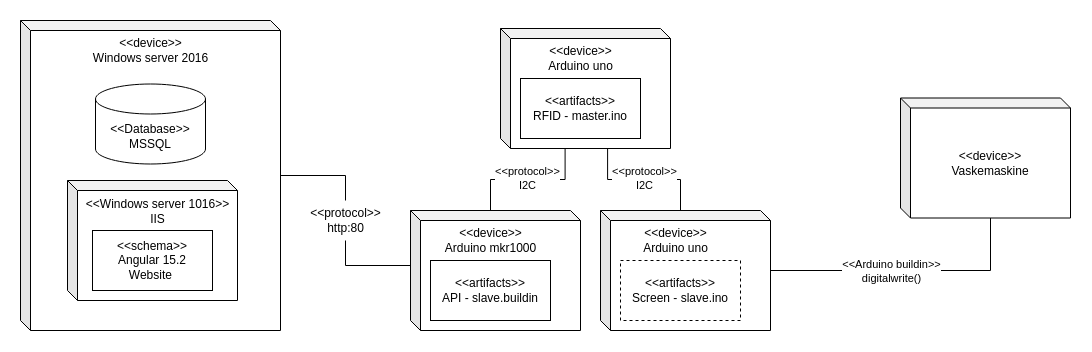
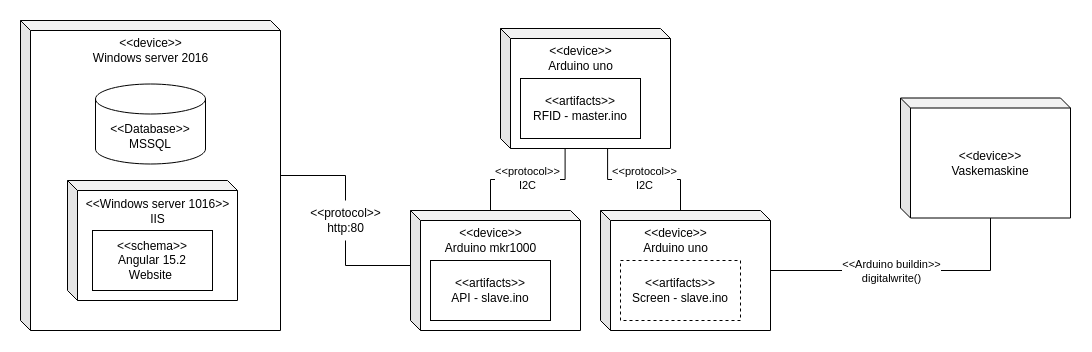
  <mxCell id="0" />
  <mxCell id="1" parent="0" />
  <mxCell id="2" style="edgeStyle=orthogonalEdgeStyle;rounded=0;orthogonalLoop=1;jettySize=auto;html=1;entryX=0;entryY=0;entryDx=0;entryDy=55;entryPerimeter=0;endArrow=none;endFill=0;" edge="1" parent="1" source="3" target="14"><mxGeometry relative="1" as="geometry" /></mxCell>
  <mxCell id="3" value="&lt;p style=&quot;line-height: 190%&quot;&gt;&lt;br&gt;&lt;/p&gt;" style="shape=cube;whiteSpace=wrap;html=1;boundedLbl=1;backgroundOutline=1;darkOpacity=0.05;darkOpacity2=0.1;size=10;" parent="1" vertex="1"><mxGeometry x="20" y="20" width="260" height="310" as="geometry" /></mxCell>
  <mxCell id="4" value="" style="shape=cube;whiteSpace=wrap;html=1;boundedLbl=1;backgroundOutline=1;darkOpacity=0.05;darkOpacity2=0.1;size=10;align=center;" parent="1" vertex="1"><mxGeometry x="67" y="180" width="170" height="120" as="geometry" /></mxCell>
  <mxCell id="5" value="&amp;lt;&amp;lt;device&amp;gt;&amp;gt;&lt;br&gt;Vaskemaskine" style="shape=cube;whiteSpace=wrap;html=1;boundedLbl=1;backgroundOutline=1;darkOpacity=0.05;darkOpacity2=0.1;size=10;" parent="1" vertex="1"><mxGeometry x="900" y="97.5" width="170" height="120" as="geometry" /></mxCell>
  <mxCell id="6" value="&amp;lt;&amp;lt;Database&amp;gt;&amp;gt;&lt;br&gt;MSSQL" style="shape=cylinder3;whiteSpace=wrap;html=1;boundedLbl=1;backgroundOutline=1;size=15;" parent="1" vertex="1"><mxGeometry x="95" y="83.5" width="110" height="80" as="geometry" /></mxCell>
  <mxCell id="7" value="&lt;span&gt;&amp;lt;&amp;lt;device&amp;gt;&amp;gt;&lt;br&gt;Windows server 2016&lt;br&gt;&lt;/span&gt;" style="text;html=1;align=center;verticalAlign=middle;resizable=0;points=[];autosize=1;strokeColor=none;" parent="1" vertex="1"><mxGeometry x="85" y="35" width="130" height="30" as="geometry" /></mxCell>
  <mxCell id="8" value="&amp;lt;&amp;lt;schema&amp;gt;&amp;gt;&lt;br&gt;Angular 15.2&lt;br&gt;Website&amp;nbsp;" style="rounded=0;whiteSpace=wrap;html=1;" parent="1" vertex="1"><mxGeometry x="92" y="230" width="120" height="60" as="geometry" /></mxCell>
  <mxCell id="9" style="edgeStyle=orthogonalEdgeStyle;rounded=0;orthogonalLoop=1;jettySize=auto;html=1;entryX=0;entryY=0;entryDx=80;entryDy=0;entryPerimeter=0;exitX=0.63;exitY=1;exitDx=0;exitDy=0;exitPerimeter=0;endArrow=none;endFill=0;" parent="1" source="12" target="18" edge="1"><mxGeometry relative="1" as="geometry" /></mxCell>
  <mxCell id="10" style="edgeStyle=orthogonalEdgeStyle;rounded=0;orthogonalLoop=1;jettySize=auto;html=1;entryX=0;entryY=0;entryDx=80;entryDy=0;entryPerimeter=0;exitX=0.38;exitY=1;exitDx=0;exitDy=0;exitPerimeter=0;endArrow=none;endFill=0;" parent="1" source="12" target="14" edge="1"><mxGeometry relative="1" as="geometry" /></mxCell>
  <mxCell id="11" value="&amp;lt;&amp;lt;protocol&amp;gt;&amp;gt;&lt;br&gt;I2C" style="edgeLabel;html=1;align=center;verticalAlign=middle;resizable=0;points=[];" parent="10" vertex="1" connectable="0"><mxGeometry x="-0.254" y="1" relative="1" as="geometry"><mxPoint x="-18" y="-3" as="offset" /></mxGeometry></mxCell>
  <mxCell id="12" value="" style="shape=cube;whiteSpace=wrap;html=1;boundedLbl=1;backgroundOutline=1;darkOpacity=0.05;darkOpacity2=0.1;size=10;points=[[0,0,0,0,0],[0,0,0,0,55],[0,0,0,0,110],[0,0,0,5,115],[0,0,0,80,0],[0,0,0,160,0],[0,0,0,165,5],[0,0,0,170,10],[0,0,0,170,65],[0.13,1,0,0,0],[0.25,1,0,0,0],[0.38,1,0,0,0],[0.5,1,0,0,0],[0.63,1,0,0,0],[0.75,1,0,0,0],[0.88,1,0,0,0]];" parent="1" vertex="1"><mxGeometry x="500" y="28" width="170" height="120" as="geometry" /></mxCell>
  <mxCell id="13" value="&amp;lt;&amp;lt;device&amp;gt;&amp;gt;&lt;br&gt;Arduino uno" style="text;html=1;align=center;verticalAlign=middle;resizable=0;points=[];autosize=1;strokeColor=none;" parent="1" vertex="1"><mxGeometry x="540" y="43" width="80" height="30" as="geometry" /></mxCell>
  <mxCell id="14" value="" style="shape=cube;whiteSpace=wrap;html=1;boundedLbl=1;backgroundOutline=1;darkOpacity=0.05;darkOpacity2=0.1;size=10;" parent="1" vertex="1"><mxGeometry x="410" y="210" width="170" height="120" as="geometry" /></mxCell>
  <mxCell id="15" value="&amp;lt;&amp;lt;device&amp;gt;&amp;gt;&lt;br&gt;Arduino mkr1000" style="text;html=1;align=center;verticalAlign=middle;resizable=0;points=[];autosize=1;strokeColor=none;" parent="1" vertex="1"><mxGeometry x="435" y="225" width="110" height="30" as="geometry" /></mxCell>
  <mxCell id="16" style="edgeStyle=orthogonalEdgeStyle;rounded=0;orthogonalLoop=1;jettySize=auto;html=1;entryX=0;entryY=0;entryDx=90;entryDy=120;entryPerimeter=0;endArrow=none;endFill=0;" edge="1" parent="1" source="18" target="5"><mxGeometry relative="1" as="geometry" /></mxCell>
  <mxCell id="17" value="&amp;lt;&amp;lt;Arduino buildin&amp;gt;&amp;gt;&lt;br&gt;digitalwrite()" style="edgeLabel;html=1;align=center;verticalAlign=middle;resizable=0;points=[];" vertex="1" connectable="0" parent="16"><mxGeometry x="-0.357" y="2" relative="1" as="geometry"><mxPoint x="32" y="2" as="offset" /></mxGeometry></mxCell>
  <mxCell id="18" value="" style="shape=cube;whiteSpace=wrap;html=1;boundedLbl=1;backgroundOutline=1;darkOpacity=0.05;darkOpacity2=0.1;size=10;" parent="1" vertex="1"><mxGeometry x="600" y="210" width="170" height="120" as="geometry" /></mxCell>
  <mxCell id="19" value="&amp;lt;&amp;lt;artifacts&amp;gt;&amp;gt;&lt;br&gt;Screen - slave.ino" style="rounded=0;whiteSpace=wrap;html=1;dashed=1;" parent="1" vertex="1"><mxGeometry x="620" y="260" width="120" height="60" as="geometry" /></mxCell>
  <mxCell id="20" value="&amp;lt;&amp;lt;device&amp;gt;&amp;gt;&lt;br&gt;Arduino uno" style="text;html=1;align=center;verticalAlign=middle;resizable=0;points=[];autosize=1;strokeColor=none;" parent="1" vertex="1"><mxGeometry x="635" y="225" width="80" height="30" as="geometry" /></mxCell>
- <mxCell id="21" value="&amp;lt;&amp;lt;artifacts&amp;gt;&amp;gt;&lt;br&gt;API - slave.buildin" style="rounded=0;whiteSpace=wrap;html=1;" parent="1" vertex="1"><mxGeometry x="430" y="260" width="120" height="60" as="geometry" /></mxCell>
+ <mxCell id="21" value="&amp;lt;&amp;lt;artifacts&amp;gt;&amp;gt;&lt;br&gt;API - slave.ino" style="rounded=0;whiteSpace=wrap;html=1;" parent="1" vertex="1"><mxGeometry x="430" y="260" width="120" height="60" as="geometry" /></mxCell>
  <mxCell id="22" value="&amp;lt;&amp;lt;artifacts&amp;gt;&amp;gt;&lt;br&gt;RFID - master.ino" style="rounded=0;whiteSpace=wrap;html=1;" parent="1" vertex="1"><mxGeometry x="520" y="78" width="120" height="60" as="geometry" /></mxCell>
  <mxCell id="23" value="&lt;span&gt;&amp;lt;&amp;lt;Windows server 1016&amp;gt;&amp;gt;&lt;/span&gt;&lt;br&gt;&lt;span&gt;IIS&lt;/span&gt;" style="text;html=1;align=center;verticalAlign=middle;resizable=0;points=[];autosize=1;strokeColor=none;" parent="1" vertex="1"><mxGeometry x="77" y="195.5" width="160" height="30" as="geometry" /></mxCell>
  <mxCell id="24" value="&amp;lt;&amp;lt;protocol&amp;gt;&amp;gt;&lt;br&gt;I2C" style="edgeLabel;html=1;align=center;verticalAlign=middle;resizable=0;points=[];" parent="1" vertex="1" connectable="0"><mxGeometry x="615.003" y="157.5" as="geometry"><mxPoint x="28" y="20" as="offset" /></mxGeometry></mxCell>
  <mxCell id="25" value="&amp;lt;&amp;lt;protocol&amp;gt;&amp;gt;&lt;br&gt;http:80" style="text;html=1;align=center;verticalAlign=middle;resizable=0;points=[];autosize=1;strokeColor=none;fillColor=default;" vertex="1" parent="1"><mxGeometry x="300" y="200" width="90" height="40" as="geometry" /></mxCell>
